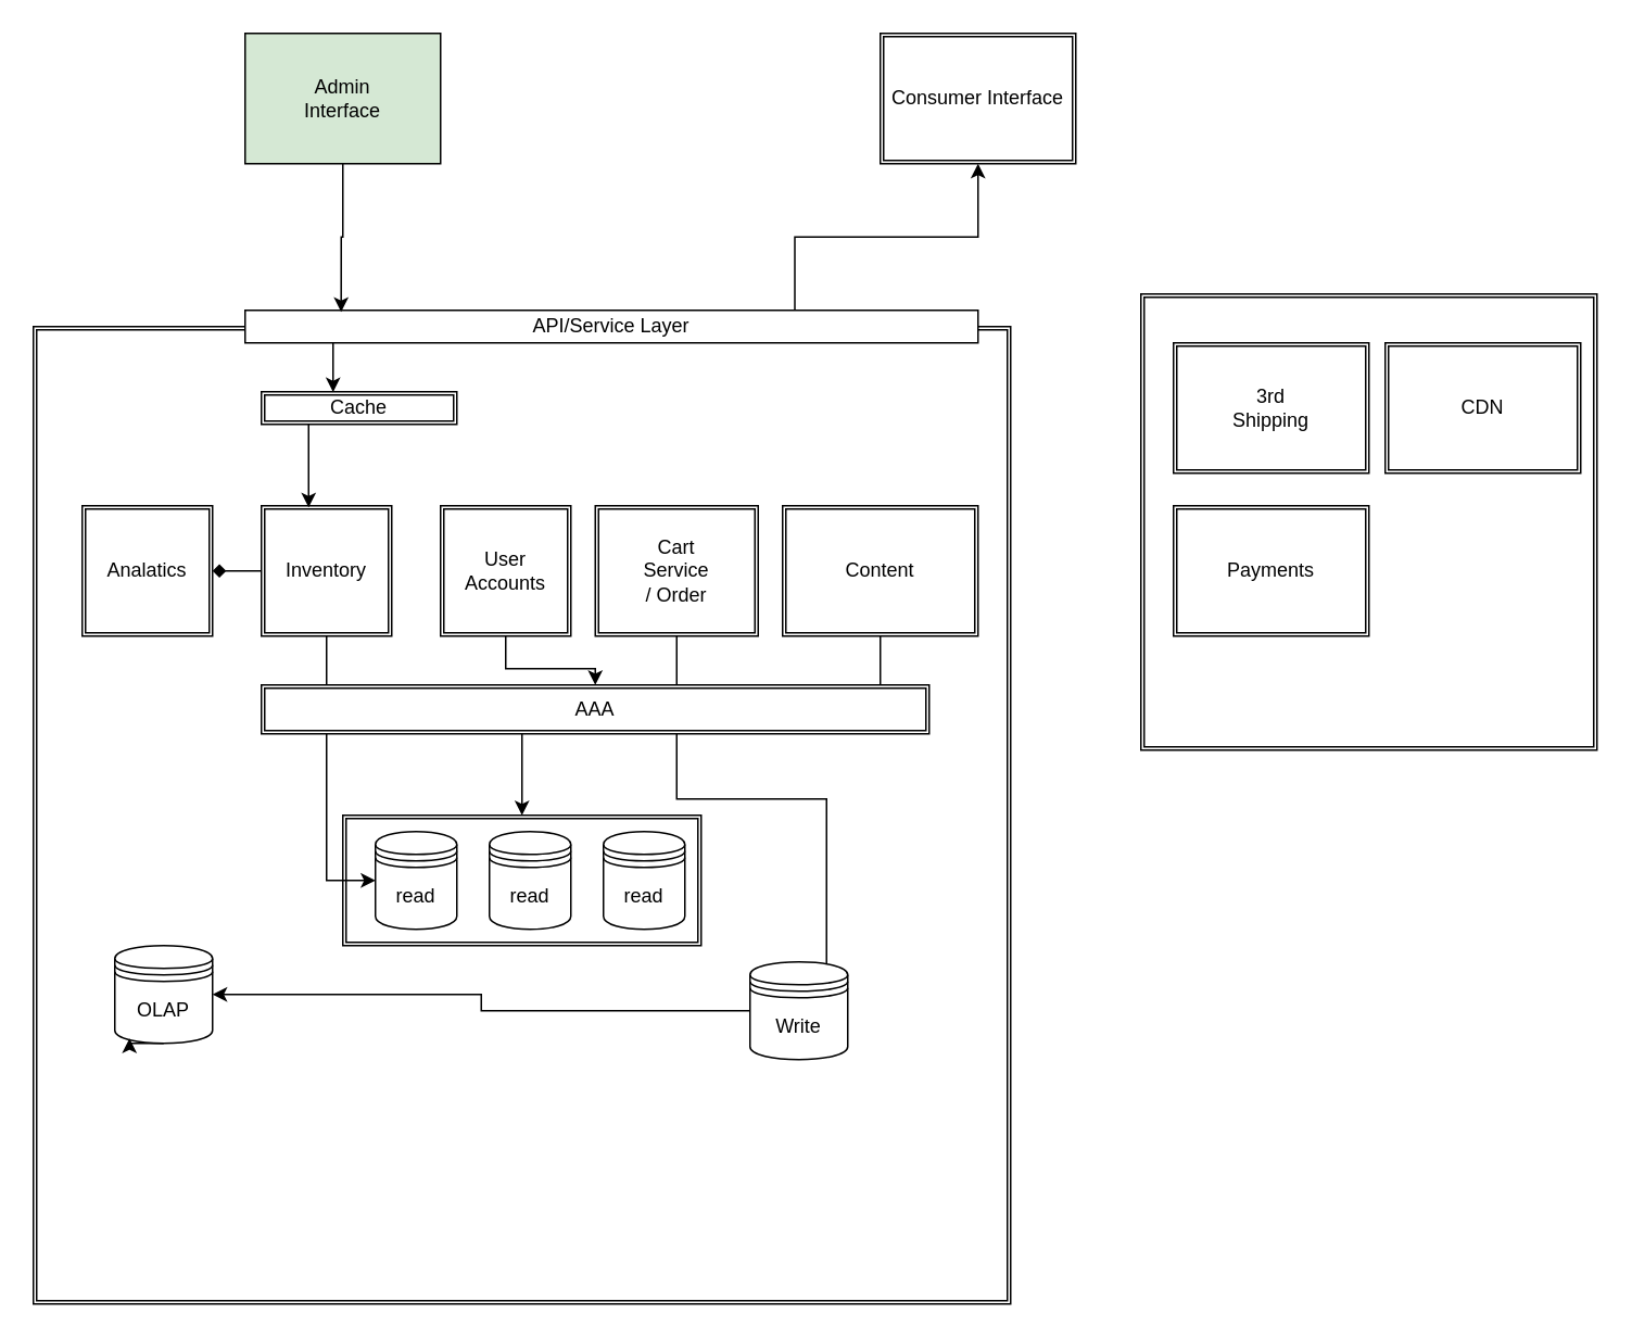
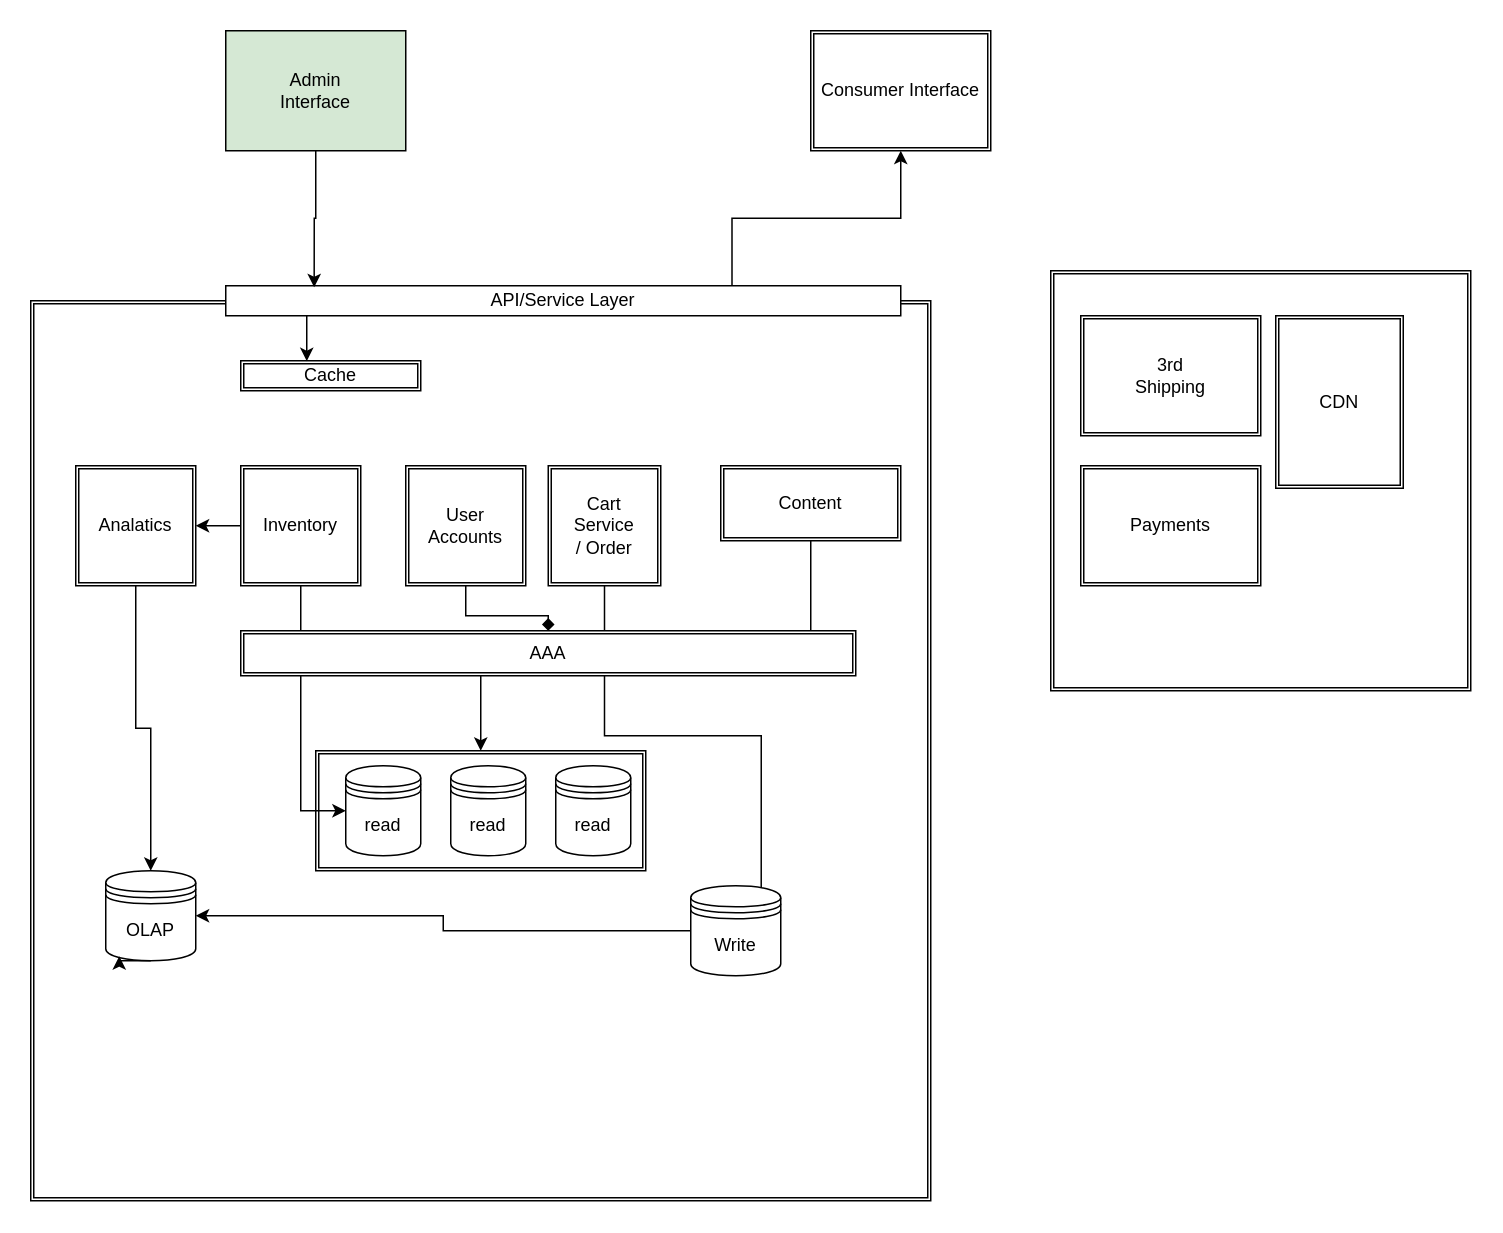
  <mxCell id="0" />
  <mxCell id="1" parent="0" />
  <mxCell id="2" value="" style="shape=ext;double=1;whiteSpace=wrap;html=1;aspect=fixed;" vertex="1" parent="1"><mxGeometry x="20" y="200" width="600" height="600" as="geometry" /></mxCell>
  <mxCell id="3" value="" style="shape=ext;double=1;rounded=0;whiteSpace=wrap;html=1;" vertex="1" parent="1"><mxGeometry x="210" y="500" width="220" height="80" as="geometry" /></mxCell>
  <mxCell id="4" value="" style="shape=ext;double=1;whiteSpace=wrap;html=1;aspect=fixed;" vertex="1" parent="1"><mxGeometry x="700" y="180" width="280" height="280" as="geometry" /></mxCell>
  <mxCell id="5" value="API/Service Layer" style="rounded=0;whiteSpace=wrap;html=1;" vertex="1" parent="1"><mxGeometry x="150" y="190" width="450" height="20" as="geometry" /></mxCell>
  <mxCell id="6" style="edgeStyle=orthogonalEdgeStyle;rounded=0;orthogonalLoop=1;jettySize=auto;html=1;entryX=0.131;entryY=0.05;entryDx=0;entryDy=0;entryPerimeter=0;" edge="1" parent="1" source="7" target="5"><mxGeometry relative="1" as="geometry" /></mxCell>
  <mxCell id="7" value="Admin&lt;br&gt;Interface&lt;br&gt;" style="rounded=0;whiteSpace=wrap;html=1;fillColor=#d5e8d4;" vertex="1" parent="1"><mxGeometry x="150" y="20" width="120" height="80" as="geometry" /></mxCell>
  <mxCell id="8" style="edgeStyle=orthogonalEdgeStyle;rounded=0;orthogonalLoop=1;jettySize=auto;html=1;exitX=0.75;exitY=0;exitDx=0;exitDy=0;" edge="1" parent="1" source="5" target="10"><mxGeometry relative="1" as="geometry"><mxPoint x="290" y="191" as="targetPoint" /></mxGeometry></mxCell>
  <mxCell id="9" value="read" style="shape=datastore;whiteSpace=wrap;html=1;" vertex="1" parent="1"><mxGeometry x="230" y="510" width="50" height="60" as="geometry" /></mxCell>
  <mxCell id="10" value="Consumer Interface&lt;br&gt;" style="shape=ext;double=1;rounded=0;whiteSpace=wrap;html=1;" vertex="1" parent="1"><mxGeometry x="540" y="20" width="120" height="80" as="geometry" /></mxCell>
  <mxCell id="11" style="edgeStyle=orthogonalEdgeStyle;rounded=0;orthogonalLoop=1;jettySize=auto;html=1;exitX=0.5;exitY=1;exitDx=0;exitDy=0;entryX=0;entryY=0.5;entryDx=0;entryDy=0;" edge="1" parent="1" source="13" target="9"><mxGeometry relative="1" as="geometry" /></mxCell>
- <mxCell id="12" style="edgeStyle=orthogonalEdgeStyle;rounded=0;orthogonalLoop=1;jettySize=auto;html=1;exitX=0;exitY=0.5;exitDx=0;exitDy=0;entryX=1;entryY=0.5;entryDx=0;entryDy=0;endArrow=diamond;" edge="1" parent="1" source="13" target="32"><mxGeometry relative="1" as="geometry" /></mxCell>
+ <mxCell id="12" style="edgeStyle=orthogonalEdgeStyle;rounded=0;orthogonalLoop=1;jettySize=auto;html=1;exitX=0;exitY=0.5;exitDx=0;exitDy=0;entryX=1;entryY=0.5;entryDx=0;entryDy=0;" edge="1" parent="1" source="13" target="32"><mxGeometry relative="1" as="geometry" /></mxCell>
  <mxCell id="13" value="Inventory" style="shape=ext;double=1;whiteSpace=wrap;html=1;aspect=fixed;" vertex="1" parent="1"><mxGeometry x="160" y="310" width="80" height="80" as="geometry" /></mxCell>
- <mxCell id="14" style="edgeStyle=orthogonalEdgeStyle;rounded=0;orthogonalLoop=1;jettySize=auto;html=1;exitX=0.5;exitY=1;exitDx=0;exitDy=0;" edge="1" parent="1" source="15" target="22"><mxGeometry relative="1" as="geometry" /></mxCell>
+ <mxCell id="14" style="edgeStyle=orthogonalEdgeStyle;rounded=0;orthogonalLoop=1;jettySize=auto;html=1;exitX=0.5;exitY=1;exitDx=0;exitDy=0;endArrow=diamond;" edge="1" parent="1" source="15" target="22"><mxGeometry relative="1" as="geometry" /></mxCell>
  <mxCell id="15" value="User&lt;br&gt;Accounts" style="shape=ext;double=1;whiteSpace=wrap;html=1;aspect=fixed;" vertex="1" parent="1"><mxGeometry x="270" y="310" width="80" height="80" as="geometry" /></mxCell>
  <mxCell id="16" style="edgeStyle=orthogonalEdgeStyle;rounded=0;orthogonalLoop=1;jettySize=auto;html=1;exitX=0.5;exitY=1;exitDx=0;exitDy=0;entryX=0.783;entryY=0.433;entryDx=0;entryDy=0;entryPerimeter=0;" edge="1" parent="1" source="17" target="21"><mxGeometry relative="1" as="geometry" /></mxCell>
- <mxCell id="17" value="Cart&lt;br&gt;Service&lt;br&gt;/ Order" style="shape=ext;double=1;rounded=0;whiteSpace=wrap;html=1;" vertex="1" parent="1"><mxGeometry x="365" y="310" width="100" height="80" as="geometry" /></mxCell>
+ <mxCell id="17" value="Cart&lt;br&gt;Service&lt;br&gt;/ Order" style="shape=ext;double=1;rounded=0;whiteSpace=wrap;html=1;" vertex="1" parent="1"><mxGeometry x="365" y="310" width="75" height="80" as="geometry" /></mxCell>
  <mxCell id="18" style="edgeStyle=orthogonalEdgeStyle;rounded=0;orthogonalLoop=1;jettySize=auto;html=1;exitX=0.5;exitY=1;exitDx=0;exitDy=0;" edge="1" parent="1" source="19" target="3"><mxGeometry relative="1" as="geometry" /></mxCell>
- <mxCell id="19" value="Content" style="shape=ext;double=1;rounded=0;whiteSpace=wrap;html=1;" vertex="1" parent="1"><mxGeometry x="480" y="310" width="120" height="80" as="geometry" /></mxCell>
+ <mxCell id="19" value="Content" style="shape=ext;double=1;rounded=0;whiteSpace=wrap;html=1;" vertex="1" parent="1"><mxGeometry x="480" y="310" width="120" height="50" as="geometry" /></mxCell>
  <mxCell id="20" style="edgeStyle=orthogonalEdgeStyle;rounded=0;orthogonalLoop=1;jettySize=auto;html=1;exitX=0;exitY=0.5;exitDx=0;exitDy=0;" edge="1" parent="1" source="21" target="33"><mxGeometry relative="1" as="geometry" /></mxCell>
  <mxCell id="21" value="Write" style="shape=datastore;whiteSpace=wrap;html=1;" vertex="1" parent="1"><mxGeometry x="460" y="590" width="60" height="60" as="geometry" /></mxCell>
  <mxCell id="22" value="AAA" style="shape=ext;double=1;rounded=0;whiteSpace=wrap;html=1;" vertex="1" parent="1"><mxGeometry x="160" y="420" width="410" height="30" as="geometry" /></mxCell>
- <mxCell id="23" value="" style="edgeStyle=elbowEdgeStyle;elbow=horizontal;endArrow=classic;html=1;entryX=0.363;entryY=0.013;entryDx=0;entryDy=0;entryPerimeter=0;" edge="1" parent="1" source="27" target="13"><mxGeometry width="50" height="50" relative="1" as="geometry"><mxPoint x="310" y="280" as="sourcePoint" /><mxPoint x="360" y="230" as="targetPoint" /></mxGeometry></mxCell>
  <mxCell id="24" value="3rd&lt;br&gt;Shipping" style="shape=ext;double=1;rounded=0;whiteSpace=wrap;html=1;" vertex="1" parent="1"><mxGeometry x="720" y="210" width="120" height="80" as="geometry" /></mxCell>
  <mxCell id="25" value="Payments" style="shape=ext;double=1;rounded=0;whiteSpace=wrap;html=1;" vertex="1" parent="1"><mxGeometry x="720" y="310" width="120" height="80" as="geometry" /></mxCell>
- <mxCell id="26" value="CDN" style="shape=ext;double=1;rounded=0;whiteSpace=wrap;html=1;" vertex="1" parent="1"><mxGeometry x="850" y="210" width="120" height="80" as="geometry" /></mxCell>
+ <mxCell id="26" value="CDN" style="shape=ext;double=1;rounded=0;whiteSpace=wrap;html=1;" vertex="1" parent="1"><mxGeometry x="850" y="210" width="85" height="115" as="geometry" /></mxCell>
  <mxCell id="27" value="Cache" style="shape=ext;double=1;rounded=0;whiteSpace=wrap;html=1;" vertex="1" parent="1"><mxGeometry x="160" y="240" width="120" height="20" as="geometry" /></mxCell>
  <mxCell id="28" value="" style="edgeStyle=elbowEdgeStyle;elbow=horizontal;endArrow=classic;html=1;entryX=0.363;entryY=0.013;entryDx=0;entryDy=0;entryPerimeter=0;" edge="1" parent="1" source="5" target="27"><mxGeometry width="50" height="50" relative="1" as="geometry"><mxPoint x="189" y="200" as="sourcePoint" /><mxPoint x="189.04" y="311.04" as="targetPoint" /></mxGeometry></mxCell>
  <mxCell id="29" value="read" style="shape=datastore;whiteSpace=wrap;html=1;" vertex="1" parent="1"><mxGeometry x="300" y="510" width="50" height="60" as="geometry" /></mxCell>
  <mxCell id="30" value="read" style="shape=datastore;whiteSpace=wrap;html=1;" vertex="1" parent="1"><mxGeometry x="370" y="510" width="50" height="60" as="geometry" /></mxCell>
+ <mxCell id="31" style="edgeStyle=orthogonalEdgeStyle;rounded=0;orthogonalLoop=1;jettySize=auto;html=1;exitX=0.5;exitY=1;exitDx=0;exitDy=0;entryX=0.5;entryY=0;entryDx=0;entryDy=0;" edge="1" parent="1" source="32" target="33"><mxGeometry relative="1" as="geometry" /></mxCell>
  <mxCell id="32" value="Analatics" style="shape=ext;double=1;whiteSpace=wrap;html=1;aspect=fixed;" vertex="1" parent="1"><mxGeometry x="50" y="310" width="80" height="80" as="geometry" /></mxCell>
  <mxCell id="33" value="OLAP" style="shape=datastore;whiteSpace=wrap;html=1;" vertex="1" parent="1"><mxGeometry x="70" y="580" width="60" height="60" as="geometry" /></mxCell>
  <mxCell id="34" style="edgeStyle=orthogonalEdgeStyle;rounded=0;orthogonalLoop=1;jettySize=auto;html=1;exitX=0.5;exitY=1;exitDx=0;exitDy=0;entryX=0.15;entryY=0.95;entryDx=0;entryDy=0;entryPerimeter=0;" edge="1" parent="1" source="33" target="33"><mxGeometry relative="1" as="geometry" /></mxCell>
